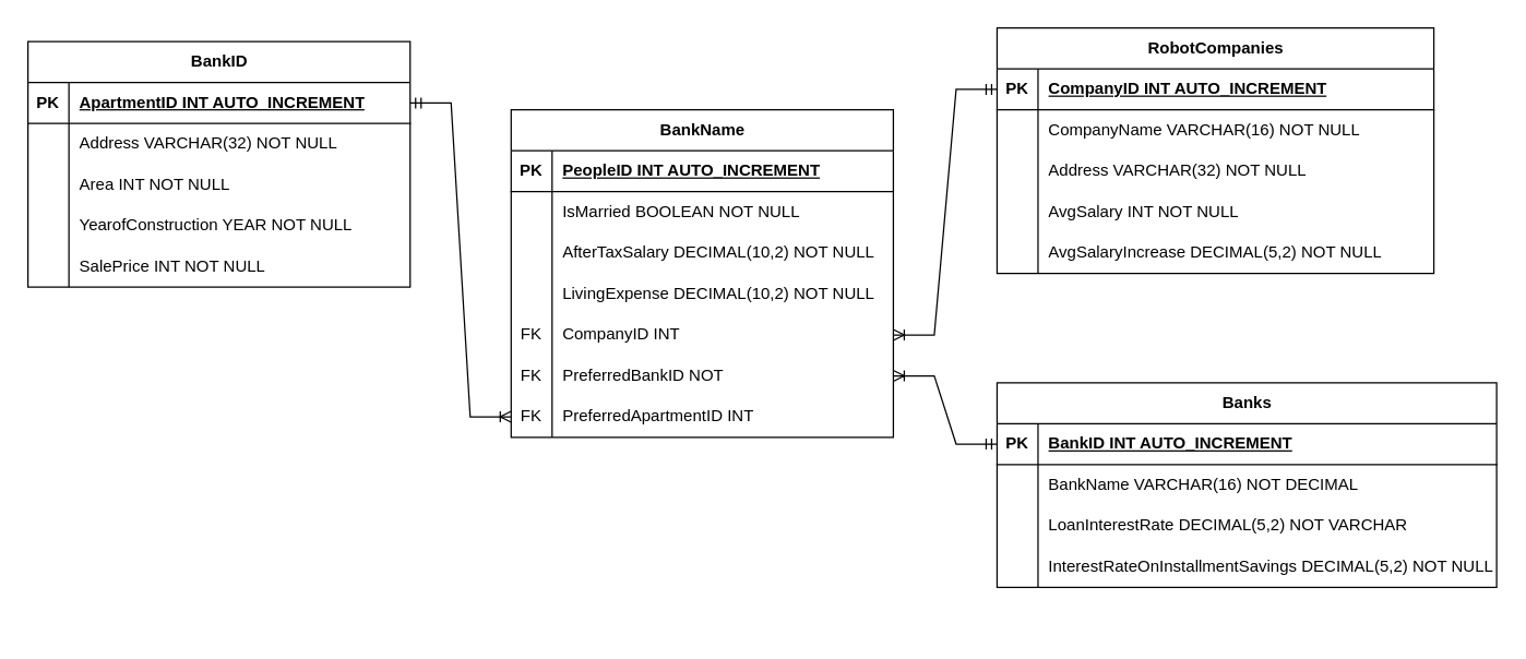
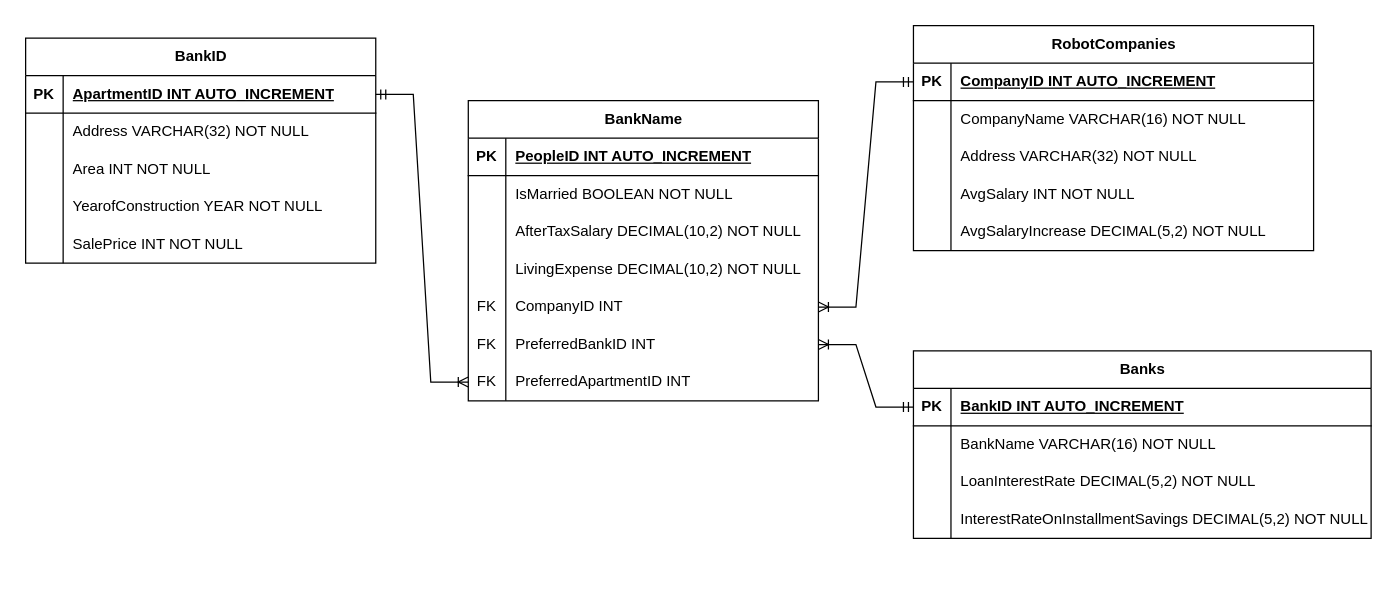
  <mxCell id="0" />
  <mxCell id="1" parent="0" />
  <mxCell id="2" value="RobotCompanies" style="shape=table;startSize=30;container=1;collapsible=1;childLayout=tableLayout;fixedRows=1;rowLines=0;fontStyle=1;align=center;resizeLast=1;html=1;" parent="1" vertex="1"><mxGeometry x="730" y="20" width="320" height="180" as="geometry" /></mxCell>
  <mxCell id="3" value="" style="shape=tableRow;horizontal=0;startSize=0;swimlaneHead=0;swimlaneBody=0;fillColor=none;collapsible=0;dropTarget=0;points=[[0,0.5],[1,0.5]];portConstraint=eastwest;top=0;left=0;right=0;bottom=1;" parent="2" vertex="1"><mxGeometry y="30" width="320" height="30" as="geometry" /></mxCell>
  <mxCell id="4" value="PK" style="shape=partialRectangle;connectable=0;fillColor=none;top=0;left=0;bottom=0;right=0;fontStyle=1;overflow=hidden;whiteSpace=wrap;html=1;" parent="3" vertex="1"><mxGeometry width="30" height="30" as="geometry"><mxRectangle width="30" height="30" as="alternateBounds" /></mxGeometry></mxCell>
  <mxCell id="5" value="CompanyID INT AUTO_INCREMENT" style="shape=partialRectangle;connectable=0;fillColor=none;top=0;left=0;bottom=0;right=0;align=left;spacingLeft=6;fontStyle=5;overflow=hidden;whiteSpace=wrap;html=1;" parent="3" vertex="1"><mxGeometry x="30" width="290" height="30" as="geometry"><mxRectangle width="290" height="30" as="alternateBounds" /></mxGeometry></mxCell>
  <mxCell id="6" value="" style="shape=tableRow;horizontal=0;startSize=0;swimlaneHead=0;swimlaneBody=0;fillColor=none;collapsible=0;dropTarget=0;points=[[0,0.5],[1,0.5]];portConstraint=eastwest;top=0;left=0;right=0;bottom=0;" parent="2" vertex="1"><mxGeometry y="60" width="320" height="30" as="geometry" /></mxCell>
  <mxCell id="7" value="" style="shape=partialRectangle;connectable=0;fillColor=none;top=0;left=0;bottom=0;right=0;editable=1;overflow=hidden;whiteSpace=wrap;html=1;" parent="6" vertex="1"><mxGeometry width="30" height="30" as="geometry"><mxRectangle width="30" height="30" as="alternateBounds" /></mxGeometry></mxCell>
  <mxCell id="8" value="CompanyName VARCHAR(16) NOT NULL" style="shape=partialRectangle;connectable=0;fillColor=none;top=0;left=0;bottom=0;right=0;align=left;spacingLeft=6;overflow=hidden;whiteSpace=wrap;html=1;" parent="6" vertex="1"><mxGeometry x="30" width="290" height="30" as="geometry"><mxRectangle width="290" height="30" as="alternateBounds" /></mxGeometry></mxCell>
  <mxCell id="9" value="" style="shape=tableRow;horizontal=0;startSize=0;swimlaneHead=0;swimlaneBody=0;fillColor=none;collapsible=0;dropTarget=0;points=[[0,0.5],[1,0.5]];portConstraint=eastwest;top=0;left=0;right=0;bottom=0;" parent="2" vertex="1"><mxGeometry y="90" width="320" height="30" as="geometry" /></mxCell>
  <mxCell id="10" value="" style="shape=partialRectangle;connectable=0;fillColor=none;top=0;left=0;bottom=0;right=0;editable=1;overflow=hidden;whiteSpace=wrap;html=1;" parent="9" vertex="1"><mxGeometry width="30" height="30" as="geometry"><mxRectangle width="30" height="30" as="alternateBounds" /></mxGeometry></mxCell>
  <mxCell id="11" value="Address VARCHAR(32) NOT NULL" style="shape=partialRectangle;connectable=0;fillColor=none;top=0;left=0;bottom=0;right=0;align=left;spacingLeft=6;overflow=hidden;whiteSpace=wrap;html=1;" parent="9" vertex="1"><mxGeometry x="30" width="290" height="30" as="geometry"><mxRectangle width="290" height="30" as="alternateBounds" /></mxGeometry></mxCell>
  <mxCell id="12" value="" style="shape=tableRow;horizontal=0;startSize=0;swimlaneHead=0;swimlaneBody=0;fillColor=none;collapsible=0;dropTarget=0;points=[[0,0.5],[1,0.5]];portConstraint=eastwest;top=0;left=0;right=0;bottom=0;" parent="2" vertex="1"><mxGeometry y="120" width="320" height="30" as="geometry" /></mxCell>
  <mxCell id="13" value="" style="shape=partialRectangle;connectable=0;fillColor=none;top=0;left=0;bottom=0;right=0;editable=1;overflow=hidden;whiteSpace=wrap;html=1;" parent="12" vertex="1"><mxGeometry width="30" height="30" as="geometry"><mxRectangle width="30" height="30" as="alternateBounds" /></mxGeometry></mxCell>
  <mxCell id="14" value="AvgSalary INT NOT NULL" style="shape=partialRectangle;connectable=0;fillColor=none;top=0;left=0;bottom=0;right=0;align=left;spacingLeft=6;overflow=hidden;whiteSpace=wrap;html=1;" parent="12" vertex="1"><mxGeometry x="30" width="290" height="30" as="geometry"><mxRectangle width="290" height="30" as="alternateBounds" /></mxGeometry></mxCell>
  <mxCell id="15" value="" style="shape=tableRow;horizontal=0;startSize=0;swimlaneHead=0;swimlaneBody=0;fillColor=none;collapsible=0;dropTarget=0;points=[[0,0.5],[1,0.5]];portConstraint=eastwest;top=0;left=0;right=0;bottom=0;" vertex="1" parent="2"><mxGeometry y="150" width="320" height="30" as="geometry" /></mxCell>
  <mxCell id="16" value="" style="shape=partialRectangle;connectable=0;fillColor=none;top=0;left=0;bottom=0;right=0;editable=1;overflow=hidden;whiteSpace=wrap;html=1;" vertex="1" parent="15"><mxGeometry width="30" height="30" as="geometry"><mxRectangle width="30" height="30" as="alternateBounds" /></mxGeometry></mxCell>
  <mxCell id="17" value="AvgSalaryIncrease DECIMAL(5,2) NOT NULL" style="shape=partialRectangle;connectable=0;fillColor=none;top=0;left=0;bottom=0;right=0;align=left;spacingLeft=6;overflow=hidden;whiteSpace=wrap;html=1;" vertex="1" parent="15"><mxGeometry x="30" width="290" height="30" as="geometry"><mxRectangle width="290" height="30" as="alternateBounds" /></mxGeometry></mxCell>
  <mxCell id="18" value="BankID" style="shape=table;startSize=30;container=1;collapsible=1;childLayout=tableLayout;fixedRows=1;rowLines=0;fontStyle=1;align=center;resizeLast=1;html=1;" parent="1" vertex="1"><mxGeometry x="20" y="30" width="280" height="180" as="geometry" /></mxCell>
  <mxCell id="19" value="" style="shape=tableRow;horizontal=0;startSize=0;swimlaneHead=0;swimlaneBody=0;fillColor=none;collapsible=0;dropTarget=0;points=[[0,0.5],[1,0.5]];portConstraint=eastwest;top=0;left=0;right=0;bottom=1;" parent="18" vertex="1"><mxGeometry y="30" width="280" height="30" as="geometry" /></mxCell>
  <mxCell id="20" value="PK" style="shape=partialRectangle;connectable=0;fillColor=none;top=0;left=0;bottom=0;right=0;fontStyle=1;overflow=hidden;whiteSpace=wrap;html=1;" parent="19" vertex="1"><mxGeometry width="30" height="30" as="geometry"><mxRectangle width="30" height="30" as="alternateBounds" /></mxGeometry></mxCell>
  <mxCell id="21" value="ApartmentID INT AUTO_INCREMENT" style="shape=partialRectangle;connectable=0;fillColor=none;top=0;left=0;bottom=0;right=0;align=left;spacingLeft=6;fontStyle=5;overflow=hidden;whiteSpace=wrap;html=1;" parent="19" vertex="1"><mxGeometry x="30" width="250" height="30" as="geometry"><mxRectangle width="250" height="30" as="alternateBounds" /></mxGeometry></mxCell>
  <mxCell id="22" value="" style="shape=tableRow;horizontal=0;startSize=0;swimlaneHead=0;swimlaneBody=0;fillColor=none;collapsible=0;dropTarget=0;points=[[0,0.5],[1,0.5]];portConstraint=eastwest;top=0;left=0;right=0;bottom=0;" parent="18" vertex="1"><mxGeometry y="60" width="280" height="30" as="geometry" /></mxCell>
  <mxCell id="23" value="" style="shape=partialRectangle;connectable=0;fillColor=none;top=0;left=0;bottom=0;right=0;editable=1;overflow=hidden;whiteSpace=wrap;html=1;" parent="22" vertex="1"><mxGeometry width="30" height="30" as="geometry"><mxRectangle width="30" height="30" as="alternateBounds" /></mxGeometry></mxCell>
  <mxCell id="24" value="Address VARCHAR(32) NOT NULL" style="shape=partialRectangle;connectable=0;fillColor=none;top=0;left=0;bottom=0;right=0;align=left;spacingLeft=6;overflow=hidden;whiteSpace=wrap;html=1;" parent="22" vertex="1"><mxGeometry x="30" width="250" height="30" as="geometry"><mxRectangle width="250" height="30" as="alternateBounds" /></mxGeometry></mxCell>
  <mxCell id="25" value="" style="shape=tableRow;horizontal=0;startSize=0;swimlaneHead=0;swimlaneBody=0;fillColor=none;collapsible=0;dropTarget=0;points=[[0,0.5],[1,0.5]];portConstraint=eastwest;top=0;left=0;right=0;bottom=0;" parent="18" vertex="1"><mxGeometry y="90" width="280" height="30" as="geometry" /></mxCell>
  <mxCell id="26" value="" style="shape=partialRectangle;connectable=0;fillColor=none;top=0;left=0;bottom=0;right=0;editable=1;overflow=hidden;whiteSpace=wrap;html=1;" parent="25" vertex="1"><mxGeometry width="30" height="30" as="geometry"><mxRectangle width="30" height="30" as="alternateBounds" /></mxGeometry></mxCell>
  <mxCell id="27" value="Area INT NOT NULL" style="shape=partialRectangle;connectable=0;fillColor=none;top=0;left=0;bottom=0;right=0;align=left;spacingLeft=6;overflow=hidden;whiteSpace=wrap;html=1;" parent="25" vertex="1"><mxGeometry x="30" width="250" height="30" as="geometry"><mxRectangle width="250" height="30" as="alternateBounds" /></mxGeometry></mxCell>
  <mxCell id="28" value="" style="shape=tableRow;horizontal=0;startSize=0;swimlaneHead=0;swimlaneBody=0;fillColor=none;collapsible=0;dropTarget=0;points=[[0,0.5],[1,0.5]];portConstraint=eastwest;top=0;left=0;right=0;bottom=0;" parent="18" vertex="1"><mxGeometry y="120" width="280" height="30" as="geometry" /></mxCell>
  <mxCell id="29" value="" style="shape=partialRectangle;connectable=0;fillColor=none;top=0;left=0;bottom=0;right=0;editable=1;overflow=hidden;whiteSpace=wrap;html=1;" parent="28" vertex="1"><mxGeometry width="30" height="30" as="geometry"><mxRectangle width="30" height="30" as="alternateBounds" /></mxGeometry></mxCell>
  <mxCell id="30" value="YearofConstruction YEAR NOT NULL" style="shape=partialRectangle;connectable=0;fillColor=none;top=0;left=0;bottom=0;right=0;align=left;spacingLeft=6;overflow=hidden;whiteSpace=wrap;html=1;" parent="28" vertex="1"><mxGeometry x="30" width="250" height="30" as="geometry"><mxRectangle width="250" height="30" as="alternateBounds" /></mxGeometry></mxCell>
  <mxCell id="31" value="" style="shape=tableRow;horizontal=0;startSize=0;swimlaneHead=0;swimlaneBody=0;fillColor=none;collapsible=0;dropTarget=0;points=[[0,0.5],[1,0.5]];portConstraint=eastwest;top=0;left=0;right=0;bottom=0;" parent="18" vertex="1"><mxGeometry y="150" width="280" height="30" as="geometry" /></mxCell>
  <mxCell id="32" value="" style="shape=partialRectangle;connectable=0;fillColor=none;top=0;left=0;bottom=0;right=0;editable=1;overflow=hidden;whiteSpace=wrap;html=1;" parent="31" vertex="1"><mxGeometry width="30" height="30" as="geometry"><mxRectangle width="30" height="30" as="alternateBounds" /></mxGeometry></mxCell>
  <mxCell id="33" value="SalePrice INT NOT NULL" style="shape=partialRectangle;connectable=0;fillColor=none;top=0;left=0;bottom=0;right=0;align=left;spacingLeft=6;overflow=hidden;whiteSpace=wrap;html=1;" parent="31" vertex="1"><mxGeometry x="30" width="250" height="30" as="geometry"><mxRectangle width="250" height="30" as="alternateBounds" /></mxGeometry></mxCell>
  <mxCell id="34" value="BankName" style="shape=table;startSize=30;container=1;collapsible=1;childLayout=tableLayout;fixedRows=1;rowLines=0;fontStyle=1;align=center;resizeLast=1;html=1;" parent="1" vertex="1"><mxGeometry x="374" y="80" width="280" height="240" as="geometry" /></mxCell>
  <mxCell id="35" value="" style="shape=tableRow;horizontal=0;startSize=0;swimlaneHead=0;swimlaneBody=0;fillColor=none;collapsible=0;dropTarget=0;points=[[0,0.5],[1,0.5]];portConstraint=eastwest;top=0;left=0;right=0;bottom=1;" parent="34" vertex="1"><mxGeometry y="30" width="280" height="30" as="geometry" /></mxCell>
  <mxCell id="36" value="PK" style="shape=partialRectangle;connectable=0;fillColor=none;top=0;left=0;bottom=0;right=0;fontStyle=1;overflow=hidden;whiteSpace=wrap;html=1;" parent="35" vertex="1"><mxGeometry width="30" height="30" as="geometry"><mxRectangle width="30" height="30" as="alternateBounds" /></mxGeometry></mxCell>
  <mxCell id="37" value="PeopleID INT AUTO_INCREMENT" style="shape=partialRectangle;connectable=0;fillColor=none;top=0;left=0;bottom=0;right=0;align=left;spacingLeft=6;fontStyle=5;overflow=hidden;whiteSpace=wrap;html=1;" parent="35" vertex="1"><mxGeometry x="30" width="250" height="30" as="geometry"><mxRectangle width="250" height="30" as="alternateBounds" /></mxGeometry></mxCell>
  <mxCell id="38" value="" style="shape=tableRow;horizontal=0;startSize=0;swimlaneHead=0;swimlaneBody=0;fillColor=none;collapsible=0;dropTarget=0;points=[[0,0.5],[1,0.5]];portConstraint=eastwest;top=0;left=0;right=0;bottom=0;" parent="34" vertex="1"><mxGeometry y="60" width="280" height="30" as="geometry" /></mxCell>
  <mxCell id="39" value="" style="shape=partialRectangle;connectable=0;fillColor=none;top=0;left=0;bottom=0;right=0;editable=1;overflow=hidden;whiteSpace=wrap;html=1;" parent="38" vertex="1"><mxGeometry width="30" height="30" as="geometry"><mxRectangle width="30" height="30" as="alternateBounds" /></mxGeometry></mxCell>
  <mxCell id="40" value="IsMarried BOOLEAN NOT NULL" style="shape=partialRectangle;connectable=0;fillColor=none;top=0;left=0;bottom=0;right=0;align=left;spacingLeft=6;overflow=hidden;whiteSpace=wrap;html=1;" parent="38" vertex="1"><mxGeometry x="30" width="250" height="30" as="geometry"><mxRectangle width="250" height="30" as="alternateBounds" /></mxGeometry></mxCell>
  <mxCell id="41" value="" style="shape=tableRow;horizontal=0;startSize=0;swimlaneHead=0;swimlaneBody=0;fillColor=none;collapsible=0;dropTarget=0;points=[[0,0.5],[1,0.5]];portConstraint=eastwest;top=0;left=0;right=0;bottom=0;" parent="34" vertex="1"><mxGeometry y="90" width="280" height="30" as="geometry" /></mxCell>
  <mxCell id="42" value="" style="shape=partialRectangle;connectable=0;fillColor=none;top=0;left=0;bottom=0;right=0;editable=1;overflow=hidden;whiteSpace=wrap;html=1;" parent="41" vertex="1"><mxGeometry width="30" height="30" as="geometry"><mxRectangle width="30" height="30" as="alternateBounds" /></mxGeometry></mxCell>
  <mxCell id="43" value="AfterTaxSalary DECIMAL(10,2) NOT NULL" style="shape=partialRectangle;connectable=0;fillColor=none;top=0;left=0;bottom=0;right=0;align=left;spacingLeft=6;overflow=hidden;whiteSpace=wrap;html=1;" parent="41" vertex="1"><mxGeometry x="30" width="250" height="30" as="geometry"><mxRectangle width="250" height="30" as="alternateBounds" /></mxGeometry></mxCell>
  <mxCell id="44" value="" style="shape=tableRow;horizontal=0;startSize=0;swimlaneHead=0;swimlaneBody=0;fillColor=none;collapsible=0;dropTarget=0;points=[[0,0.5],[1,0.5]];portConstraint=eastwest;top=0;left=0;right=0;bottom=0;" parent="34" vertex="1"><mxGeometry y="120" width="280" height="30" as="geometry" /></mxCell>
  <mxCell id="45" value="" style="shape=partialRectangle;connectable=0;fillColor=none;top=0;left=0;bottom=0;right=0;editable=1;overflow=hidden;whiteSpace=wrap;html=1;" parent="44" vertex="1"><mxGeometry width="30" height="30" as="geometry"><mxRectangle width="30" height="30" as="alternateBounds" /></mxGeometry></mxCell>
  <mxCell id="46" value="LivingExpense DECIMAL(10,2) NOT NULL" style="shape=partialRectangle;connectable=0;fillColor=none;top=0;left=0;bottom=0;right=0;align=left;spacingLeft=6;overflow=hidden;whiteSpace=wrap;html=1;" parent="44" vertex="1"><mxGeometry x="30" width="250" height="30" as="geometry"><mxRectangle width="250" height="30" as="alternateBounds" /></mxGeometry></mxCell>
  <mxCell id="47" value="" style="shape=tableRow;horizontal=0;startSize=0;swimlaneHead=0;swimlaneBody=0;fillColor=none;collapsible=0;dropTarget=0;points=[[0,0.5],[1,0.5]];portConstraint=eastwest;top=0;left=0;right=0;bottom=0;" vertex="1" parent="34"><mxGeometry y="150" width="280" height="30" as="geometry" /></mxCell>
  <mxCell id="48" value="FK" style="shape=partialRectangle;connectable=0;fillColor=none;top=0;left=0;bottom=0;right=0;editable=1;overflow=hidden;whiteSpace=wrap;html=1;" vertex="1" parent="47"><mxGeometry width="30" height="30" as="geometry"><mxRectangle width="30" height="30" as="alternateBounds" /></mxGeometry></mxCell>
  <mxCell id="49" value="CompanyID INT" style="shape=partialRectangle;connectable=0;fillColor=none;top=0;left=0;bottom=0;right=0;align=left;spacingLeft=6;overflow=hidden;whiteSpace=wrap;html=1;" vertex="1" parent="47"><mxGeometry x="30" width="250" height="30" as="geometry"><mxRectangle width="250" height="30" as="alternateBounds" /></mxGeometry></mxCell>
  <mxCell id="50" value="" style="shape=tableRow;horizontal=0;startSize=0;swimlaneHead=0;swimlaneBody=0;fillColor=none;collapsible=0;dropTarget=0;points=[[0,0.5],[1,0.5]];portConstraint=eastwest;top=0;left=0;right=0;bottom=0;" parent="34" vertex="1"><mxGeometry y="180" width="280" height="30" as="geometry" /></mxCell>
  <mxCell id="51" value="FK" style="shape=partialRectangle;connectable=0;fillColor=none;top=0;left=0;bottom=0;right=0;editable=1;overflow=hidden;whiteSpace=wrap;html=1;" parent="50" vertex="1"><mxGeometry width="30" height="30" as="geometry"><mxRectangle width="30" height="30" as="alternateBounds" /></mxGeometry></mxCell>
- <mxCell id="52" value="PreferredBankID NOT" style="shape=partialRectangle;connectable=0;fillColor=none;top=0;left=0;bottom=0;right=0;align=left;spacingLeft=6;overflow=hidden;whiteSpace=wrap;html=1;" parent="50" vertex="1"><mxGeometry x="30" width="250" height="30" as="geometry"><mxRectangle width="250" height="30" as="alternateBounds" /></mxGeometry></mxCell>
+ <mxCell id="52" value="PreferredBankID INT" style="shape=partialRectangle;connectable=0;fillColor=none;top=0;left=0;bottom=0;right=0;align=left;spacingLeft=6;overflow=hidden;whiteSpace=wrap;html=1;" parent="50" vertex="1"><mxGeometry x="30" width="250" height="30" as="geometry"><mxRectangle width="250" height="30" as="alternateBounds" /></mxGeometry></mxCell>
  <mxCell id="53" value="" style="shape=tableRow;horizontal=0;startSize=0;swimlaneHead=0;swimlaneBody=0;fillColor=none;collapsible=0;dropTarget=0;points=[[0,0.5],[1,0.5]];portConstraint=eastwest;top=0;left=0;right=0;bottom=0;" parent="34" vertex="1"><mxGeometry y="210" width="280" height="30" as="geometry" /></mxCell>
  <mxCell id="54" value="FK" style="shape=partialRectangle;connectable=0;fillColor=none;top=0;left=0;bottom=0;right=0;editable=1;overflow=hidden;whiteSpace=wrap;html=1;" parent="53" vertex="1"><mxGeometry width="30" height="30" as="geometry"><mxRectangle width="30" height="30" as="alternateBounds" /></mxGeometry></mxCell>
  <mxCell id="55" value="PreferredApartmentID INT" style="shape=partialRectangle;connectable=0;fillColor=none;top=0;left=0;bottom=0;right=0;align=left;spacingLeft=6;overflow=hidden;whiteSpace=wrap;html=1;" parent="53" vertex="1"><mxGeometry x="30" width="250" height="30" as="geometry"><mxRectangle width="250" height="30" as="alternateBounds" /></mxGeometry></mxCell>
  <mxCell id="56" value="Banks" style="shape=table;startSize=30;container=1;collapsible=1;childLayout=tableLayout;fixedRows=1;rowLines=0;fontStyle=1;align=center;resizeLast=1;html=1;" parent="1" vertex="1"><mxGeometry x="730" y="280" width="366" height="150" as="geometry" /></mxCell>
  <mxCell id="57" value="" style="shape=tableRow;horizontal=0;startSize=0;swimlaneHead=0;swimlaneBody=0;fillColor=none;collapsible=0;dropTarget=0;points=[[0,0.5],[1,0.5]];portConstraint=eastwest;top=0;left=0;right=0;bottom=1;" parent="56" vertex="1"><mxGeometry y="30" width="366" height="30" as="geometry" /></mxCell>
  <mxCell id="58" value="PK" style="shape=partialRectangle;connectable=0;fillColor=none;top=0;left=0;bottom=0;right=0;fontStyle=1;overflow=hidden;whiteSpace=wrap;html=1;" parent="57" vertex="1"><mxGeometry width="30" height="30" as="geometry"><mxRectangle width="30" height="30" as="alternateBounds" /></mxGeometry></mxCell>
  <mxCell id="59" value="BankID INT AUTO_INCREMENT" style="shape=partialRectangle;connectable=0;fillColor=none;top=0;left=0;bottom=0;right=0;align=left;spacingLeft=6;fontStyle=5;overflow=hidden;whiteSpace=wrap;html=1;" parent="57" vertex="1"><mxGeometry x="30" width="336" height="30" as="geometry"><mxRectangle width="336" height="30" as="alternateBounds" /></mxGeometry></mxCell>
  <mxCell id="60" value="" style="shape=tableRow;horizontal=0;startSize=0;swimlaneHead=0;swimlaneBody=0;fillColor=none;collapsible=0;dropTarget=0;points=[[0,0.5],[1,0.5]];portConstraint=eastwest;top=0;left=0;right=0;bottom=0;" parent="56" vertex="1"><mxGeometry y="60" width="366" height="30" as="geometry" /></mxCell>
  <mxCell id="61" value="" style="shape=partialRectangle;connectable=0;fillColor=none;top=0;left=0;bottom=0;right=0;editable=1;overflow=hidden;whiteSpace=wrap;html=1;" parent="60" vertex="1"><mxGeometry width="30" height="30" as="geometry"><mxRectangle width="30" height="30" as="alternateBounds" /></mxGeometry></mxCell>
- <mxCell id="62" value="BankName VARCHAR(16) NOT DECIMAL" style="shape=partialRectangle;connectable=0;fillColor=none;top=0;left=0;bottom=0;right=0;align=left;spacingLeft=6;overflow=hidden;whiteSpace=wrap;html=1;" parent="60" vertex="1"><mxGeometry x="30" width="336" height="30" as="geometry"><mxRectangle width="336" height="30" as="alternateBounds" /></mxGeometry></mxCell>
+ <mxCell id="62" value="BankName VARCHAR(16) NOT NULL" style="shape=partialRectangle;connectable=0;fillColor=none;top=0;left=0;bottom=0;right=0;align=left;spacingLeft=6;overflow=hidden;whiteSpace=wrap;html=1;" parent="60" vertex="1"><mxGeometry x="30" width="336" height="30" as="geometry"><mxRectangle width="336" height="30" as="alternateBounds" /></mxGeometry></mxCell>
  <mxCell id="63" value="" style="shape=tableRow;horizontal=0;startSize=0;swimlaneHead=0;swimlaneBody=0;fillColor=none;collapsible=0;dropTarget=0;points=[[0,0.5],[1,0.5]];portConstraint=eastwest;top=0;left=0;right=0;bottom=0;" parent="56" vertex="1"><mxGeometry y="90" width="366" height="30" as="geometry" /></mxCell>
  <mxCell id="64" value="" style="shape=partialRectangle;connectable=0;fillColor=none;top=0;left=0;bottom=0;right=0;editable=1;overflow=hidden;whiteSpace=wrap;html=1;" parent="63" vertex="1"><mxGeometry width="30" height="30" as="geometry"><mxRectangle width="30" height="30" as="alternateBounds" /></mxGeometry></mxCell>
- <mxCell id="65" value="LoanInterestRate DECIMAL(5,2) NOT VARCHAR" style="shape=partialRectangle;connectable=0;fillColor=none;top=0;left=0;bottom=0;right=0;align=left;spacingLeft=6;overflow=hidden;whiteSpace=wrap;html=1;" parent="63" vertex="1"><mxGeometry x="30" width="336" height="30" as="geometry"><mxRectangle width="336" height="30" as="alternateBounds" /></mxGeometry></mxCell>
+ <mxCell id="65" value="LoanInterestRate DECIMAL(5,2) NOT NULL" style="shape=partialRectangle;connectable=0;fillColor=none;top=0;left=0;bottom=0;right=0;align=left;spacingLeft=6;overflow=hidden;whiteSpace=wrap;html=1;" parent="63" vertex="1"><mxGeometry x="30" width="336" height="30" as="geometry"><mxRectangle width="336" height="30" as="alternateBounds" /></mxGeometry></mxCell>
  <mxCell id="66" value="" style="shape=tableRow;horizontal=0;startSize=0;swimlaneHead=0;swimlaneBody=0;fillColor=none;collapsible=0;dropTarget=0;points=[[0,0.5],[1,0.5]];portConstraint=eastwest;top=0;left=0;right=0;bottom=0;" vertex="1" parent="56"><mxGeometry y="120" width="366" height="30" as="geometry" /></mxCell>
  <mxCell id="67" value="" style="shape=partialRectangle;connectable=0;fillColor=none;top=0;left=0;bottom=0;right=0;editable=1;overflow=hidden;whiteSpace=wrap;html=1;" vertex="1" parent="66"><mxGeometry width="30" height="30" as="geometry"><mxRectangle width="30" height="30" as="alternateBounds" /></mxGeometry></mxCell>
  <mxCell id="68" value="InterestRateOnInstallmentSavings DECIMAL(5,2) NOT NULL" style="shape=partialRectangle;connectable=0;fillColor=none;top=0;left=0;bottom=0;right=0;align=left;spacingLeft=6;overflow=hidden;whiteSpace=wrap;html=1;" vertex="1" parent="66"><mxGeometry x="30" width="336" height="30" as="geometry"><mxRectangle width="336" height="30" as="alternateBounds" /></mxGeometry></mxCell>
  <mxCell id="69" value="" style="edgeStyle=entityRelationEdgeStyle;fontSize=12;html=1;endArrow=ERoneToMany;startArrow=ERmandOne;rounded=0;exitX=0;exitY=0.5;exitDx=0;exitDy=0;entryX=1;entryY=0.5;entryDx=0;entryDy=0;" parent="1" source="57" target="50" edge="1"><mxGeometry width="100" height="100" relative="1" as="geometry"><mxPoint x="706" y="451" as="sourcePoint" /><mxPoint x="784" y="480" as="targetPoint" /><Array as="points"><mxPoint x="716" y="451" /><mxPoint x="716" y="461" /></Array></mxGeometry></mxCell>
  <mxCell id="70" value="" style="edgeStyle=entityRelationEdgeStyle;fontSize=12;html=1;endArrow=ERoneToMany;startArrow=ERmandOne;rounded=0;exitX=1;exitY=0.5;exitDx=0;exitDy=0;entryX=0;entryY=0.5;entryDx=0;entryDy=0;" parent="1" source="19" target="53" edge="1"><mxGeometry width="100" height="100" relative="1" as="geometry"><mxPoint x="420" y="370" as="sourcePoint" /><mxPoint x="340" y="290" as="targetPoint" /><Array as="points"><mxPoint x="352" y="306" /><mxPoint x="352" y="316" /></Array></mxGeometry></mxCell>
  <mxCell id="71" value="" style="edgeStyle=entityRelationEdgeStyle;fontSize=12;html=1;endArrow=ERoneToMany;startArrow=ERmandOne;rounded=0;exitX=0;exitY=0.5;exitDx=0;exitDy=0;entryX=1;entryY=0.5;entryDx=0;entryDy=0;" edge="1" parent="1" source="3" target="47"><mxGeometry width="100" height="100" relative="1" as="geometry"><mxPoint x="806" y="260" as="sourcePoint" /><mxPoint x="730" y="210" as="targetPoint" /><Array as="points"><mxPoint x="792" y="386" /><mxPoint x="792" y="396" /></Array></mxGeometry></mxCell>
